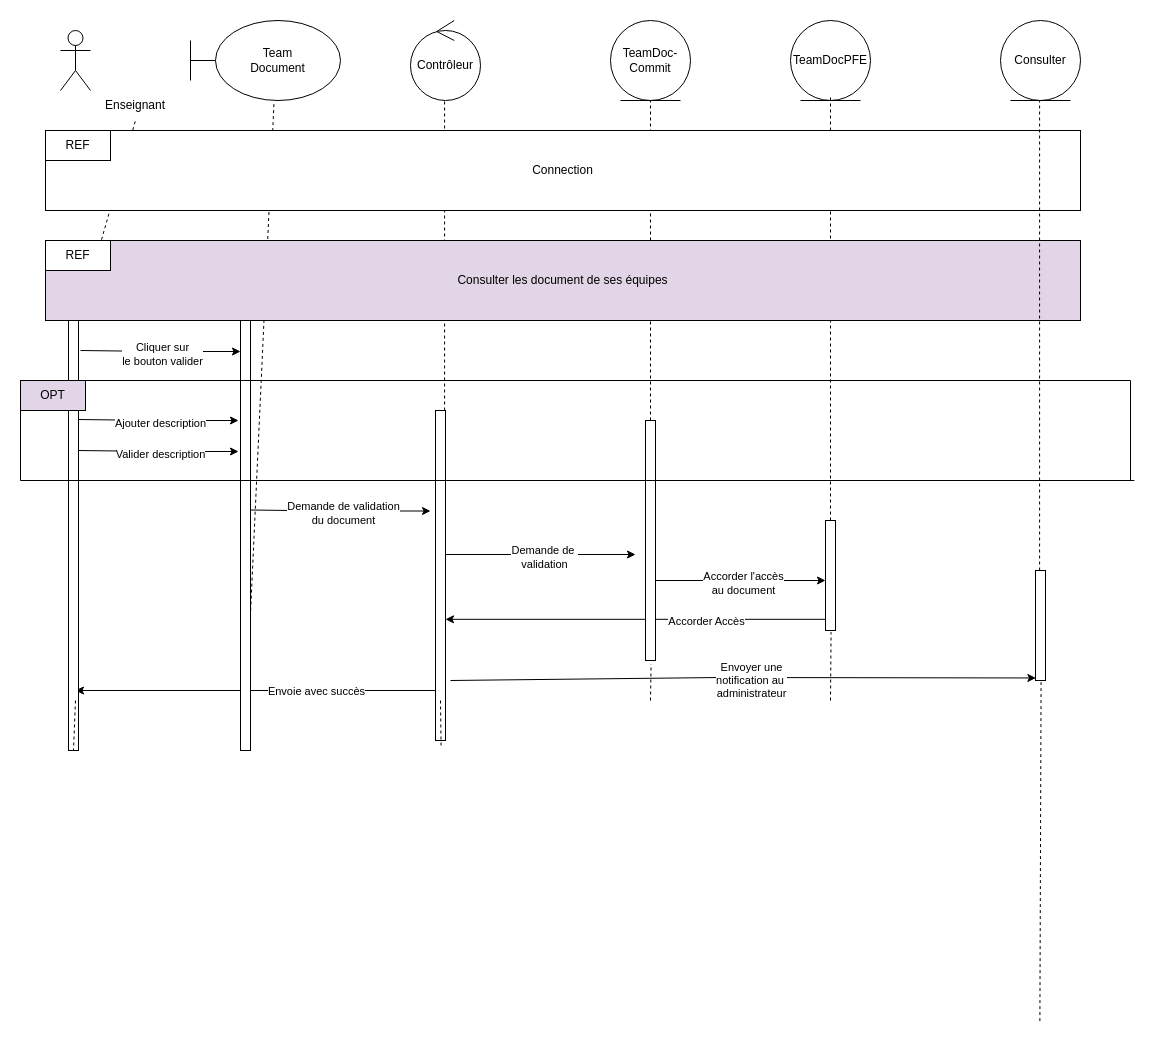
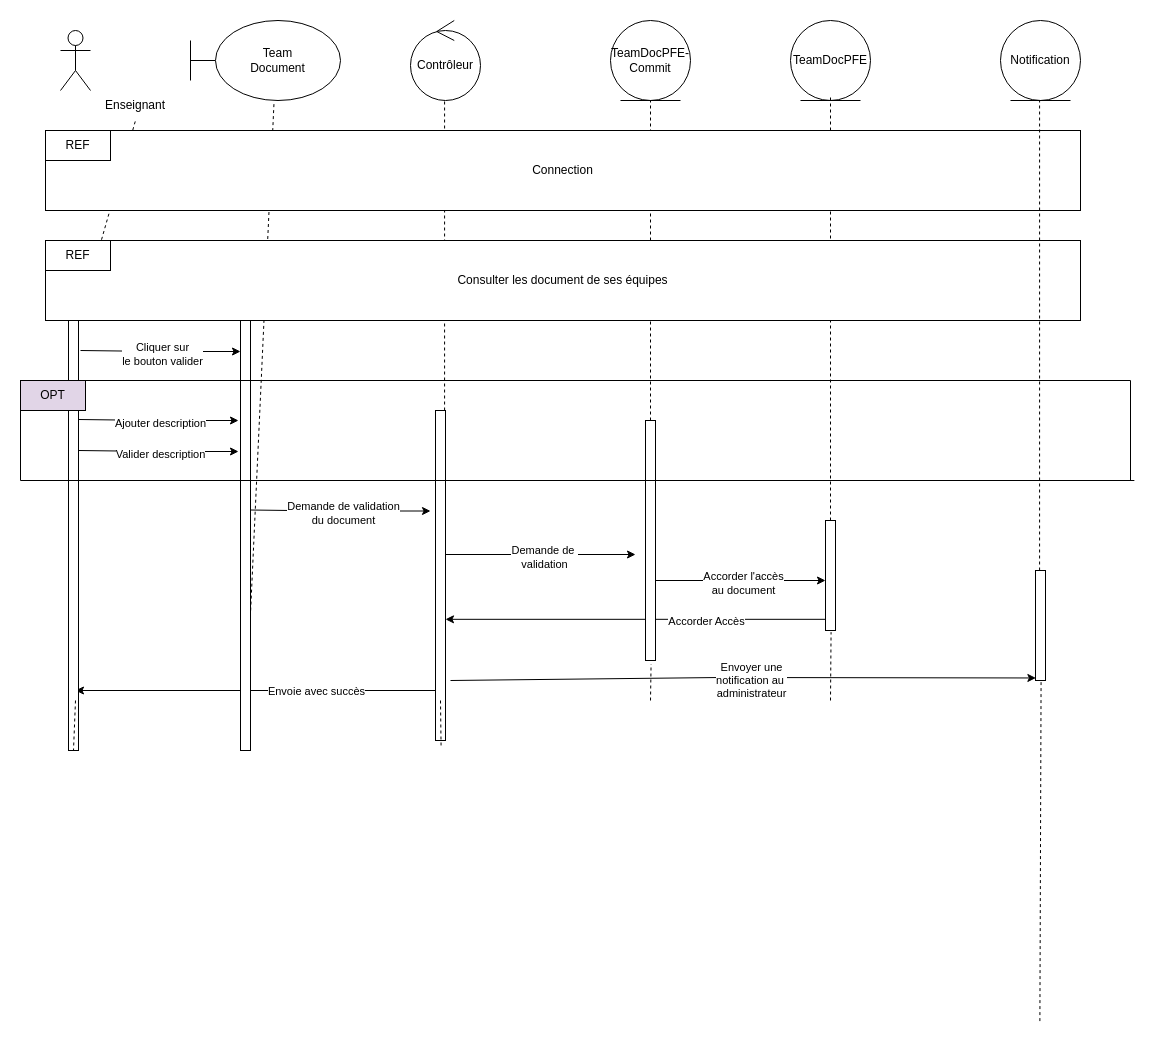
  <mxCell id="0" />
  <mxCell id="1" parent="0" />
  <mxCell id="2" value="" style="shape=umlActor;verticalLabelPosition=bottom;verticalAlign=top;html=1;" vertex="1" parent="1"><mxGeometry x="60" y="30" width="30" height="60" as="geometry" /></mxCell>
  <mxCell id="3" value="Team&lt;br&gt;Document" style="shape=umlBoundary;whiteSpace=wrap;html=1;" vertex="1" parent="1"><mxGeometry x="190" y="20" width="150" height="80" as="geometry" /></mxCell>
- <mxCell id="4" value="TeamDoc-Commit" style="ellipse;shape=umlEntity;whiteSpace=wrap;html=1;" vertex="1" parent="1"><mxGeometry x="610" y="20" width="80" height="80" as="geometry" /></mxCell>
+ <mxCell id="4" value="TeamDocPFE-Commit" style="ellipse;shape=umlEntity;whiteSpace=wrap;html=1;" vertex="1" parent="1"><mxGeometry x="610" y="20" width="80" height="80" as="geometry" /></mxCell>
  <mxCell id="5" value="Contrôleur" style="ellipse;shape=umlControl;whiteSpace=wrap;html=1;" vertex="1" parent="1"><mxGeometry x="410" y="20" width="70" height="80" as="geometry" /></mxCell>
  <mxCell id="6" value="" style="endArrow=none;dashed=1;html=1;rounded=0;entryX=0.5;entryY=1;entryDx=0;entryDy=0;startArrow=none;" edge="1" parent="1" source="33" target="10"><mxGeometry width="50" height="50" relative="1" as="geometry"><mxPoint x="75" y="700" as="sourcePoint" /><mxPoint x="420" y="210" as="targetPoint" /></mxGeometry></mxCell>
  <mxCell id="7" value="" style="endArrow=none;dashed=1;html=1;rounded=0;entryX=0.557;entryY=1.015;entryDx=0;entryDy=0;entryPerimeter=0;" edge="1" parent="1" target="3"><mxGeometry width="50" height="50" relative="1" as="geometry"><mxPoint x="246" y="700" as="sourcePoint" /><mxPoint x="420" y="240" as="targetPoint" /></mxGeometry></mxCell>
  <mxCell id="8" value="" style="endArrow=none;dashed=1;html=1;rounded=0;entryX=0.557;entryY=1.015;entryDx=0;entryDy=0;entryPerimeter=0;startArrow=none;" edge="1" parent="1" source="36"><mxGeometry width="50" height="50" relative="1" as="geometry"><mxPoint x="444" y="700" as="sourcePoint" /><mxPoint x="444.09" y="100" as="targetPoint" /></mxGeometry></mxCell>
  <mxCell id="9" value="" style="endArrow=none;dashed=1;html=1;rounded=0;entryX=0.557;entryY=1.015;entryDx=0;entryDy=0;entryPerimeter=0;startArrow=none;" edge="1" parent="1" source="38"><mxGeometry width="50" height="50" relative="1" as="geometry"><mxPoint x="650" y="700" as="sourcePoint" /><mxPoint x="650" y="100" as="targetPoint" /></mxGeometry></mxCell>
  <mxCell id="10" value="Enseignant" style="text;html=1;strokeColor=none;fillColor=none;align=center;verticalAlign=middle;whiteSpace=wrap;rounded=0;" vertex="1" parent="1"><mxGeometry x="105" y="90" width="60" height="30" as="geometry" /></mxCell>
  <mxCell id="11" value="TeamDocPFE" style="ellipse;shape=umlEntity;whiteSpace=wrap;html=1;" vertex="1" parent="1"><mxGeometry x="790" y="20" width="80" height="80" as="geometry" /></mxCell>
  <mxCell id="12" value="" style="endArrow=none;dashed=1;html=1;rounded=0;entryX=0.557;entryY=1.015;entryDx=0;entryDy=0;entryPerimeter=0;startArrow=none;" edge="1" parent="1" source="40"><mxGeometry width="50" height="50" relative="1" as="geometry"><mxPoint x="830" y="700" as="sourcePoint" /><mxPoint x="830" y="94" as="targetPoint" /></mxGeometry></mxCell>
  <mxCell id="13" value="Connection" style="rounded=0;whiteSpace=wrap;html=1;" vertex="1" parent="1"><mxGeometry x="45" y="130" width="1035" height="80" as="geometry" /></mxCell>
- <mxCell id="14" value="Consulter les document de ses équipes" style="rounded=0;whiteSpace=wrap;html=1;fillColor=#e1d5e7;" vertex="1" parent="1"><mxGeometry x="45" y="240" width="1035" height="80" as="geometry" /></mxCell>
+ <mxCell id="14" value="Consulter les document de ses équipes" style="rounded=0;whiteSpace=wrap;html=1;" vertex="1" parent="1"><mxGeometry x="45" y="240" width="1035" height="80" as="geometry" /></mxCell>
  <mxCell id="15" value="REF&lt;span style=&quot;color: rgba(0 , 0 , 0 , 0) ; font-family: monospace ; font-size: 0px&quot;&gt;%3CmxGraphModel%3E%3Croot%3E%3CmxCell%20id%3D%220%22%2F%3E%3CmxCell%20id%3D%221%22%20parent%3D%220%22%2F%3E%3CmxCell%20id%3D%222%22%20value%3D%22%22%20style%3D%22rounded%3D0%3BwhiteSpace%3Dwrap%3Bhtml%3D1%3B%22%20vertex%3D%221%22%20parent%3D%221%22%3E%3CmxGeometry%20x%3D%2265%22%20y%3D%22160%22%20width%3D%22235%22%20height%3D%2280%22%20as%3D%22geometry%22%2F%3E%3C%2FmxCell%3E%3C%2Froot%3E%3C%2FmxGraphModel%3E&lt;/span&gt;" style="rounded=0;whiteSpace=wrap;html=1;" vertex="1" parent="1"><mxGeometry x="45" y="130" width="65" height="30" as="geometry" /></mxCell>
  <mxCell id="16" value="REF&lt;span style=&quot;color: rgba(0 , 0 , 0 , 0) ; font-family: monospace ; font-size: 0px&quot;&gt;%3CmxGraphModel%3E%3Croot%3E%3CmxCell%20id%3D%220%22%2F%3E%3CmxCell%20id%3D%221%22%20parent%3D%220%22%2F%3E%3CmxCell%20id%3D%222%22%20value%3D%22%22%20style%3D%22rounded%3D0%3BwhiteSpace%3Dwrap%3Bhtml%3D1%3B%22%20vertex%3D%221%22%20parent%3D%221%22%3E%3CmxGeometry%20x%3D%2265%22%20y%3D%22160%22%20width%3D%22235%22%20height%3D%2280%22%20as%3D%22geometry%22%2F%3E%3C%2FmxCell%3E%3C%2Froot%3E%3C%2FmxGraphModel%3E&lt;/span&gt;" style="rounded=0;whiteSpace=wrap;html=1;" vertex="1" parent="1"><mxGeometry x="45" y="240" width="65" height="30" as="geometry" /></mxCell>
  <mxCell id="17" value="" style="endArrow=classic;html=1;rounded=0;" edge="1" parent="1"><mxGeometry relative="1" as="geometry"><mxPoint x="80" y="350" as="sourcePoint" /><mxPoint x="240" y="351" as="targetPoint" /><Array as="points"><mxPoint x="160" y="351" /></Array></mxGeometry></mxCell>
  <mxCell id="18" value="Cliquer sur&lt;br&gt;le bouton valider" style="edgeLabel;html=1;align=center;verticalAlign=middle;resizable=0;points=[];" vertex="1" connectable="0" parent="17"><mxGeometry x="0.028" y="-2" relative="1" as="geometry"><mxPoint as="offset" /></mxGeometry></mxCell>
  <mxCell id="19" value="" style="endArrow=classic;html=1;rounded=0;" edge="1" parent="1"><mxGeometry relative="1" as="geometry"><mxPoint x="250" y="509.5" as="sourcePoint" /><mxPoint x="430" y="510.5" as="targetPoint" /><Array as="points"><mxPoint x="330" y="510.5" /></Array></mxGeometry></mxCell>
  <mxCell id="20" value="Demande de validation&lt;br&gt;du document" style="edgeLabel;html=1;align=center;verticalAlign=middle;resizable=0;points=[];" vertex="1" connectable="0" parent="19"><mxGeometry x="0.028" y="-2" relative="1" as="geometry"><mxPoint as="offset" /></mxGeometry></mxCell>
  <mxCell id="21" value="" style="endArrow=classic;html=1;rounded=0;" edge="1" parent="1"><mxGeometry relative="1" as="geometry"><mxPoint x="445" y="554" as="sourcePoint" /><mxPoint x="635" y="554" as="targetPoint" /><Array as="points"><mxPoint x="515" y="554" /></Array></mxGeometry></mxCell>
  <mxCell id="22" value="Demande de&amp;nbsp;&lt;br&gt;validation" style="edgeLabel;html=1;align=center;verticalAlign=middle;resizable=0;points=[];" vertex="1" connectable="0" parent="21"><mxGeometry x="0.028" y="-2" relative="1" as="geometry"><mxPoint as="offset" /></mxGeometry></mxCell>
  <mxCell id="23" value="" style="endArrow=classic;html=1;rounded=0;" edge="1" parent="1"><mxGeometry relative="1" as="geometry"><mxPoint x="655" y="580" as="sourcePoint" /><mxPoint x="825" y="580" as="targetPoint" /><Array as="points"><mxPoint x="725" y="580" /></Array></mxGeometry></mxCell>
  <mxCell id="24" value="Accorder l'accès&lt;br&gt;au document" style="edgeLabel;html=1;align=center;verticalAlign=middle;resizable=0;points=[];" vertex="1" connectable="0" parent="23"><mxGeometry x="0.028" y="-2" relative="1" as="geometry"><mxPoint as="offset" /></mxGeometry></mxCell>
  <mxCell id="25" value="" style="endArrow=classic;html=1;rounded=0;entryX=0.039;entryY=0.977;entryDx=0;entryDy=0;entryPerimeter=0;" edge="1" parent="1" target="42"><mxGeometry relative="1" as="geometry"><mxPoint x="450" y="680" as="sourcePoint" /><mxPoint x="1040" y="620" as="targetPoint" /><Array as="points"><mxPoint x="720" y="677" /></Array></mxGeometry></mxCell>
  <mxCell id="26" value="Envoyer une&lt;br&gt;notification au&amp;nbsp;&lt;br&gt;administrateur" style="edgeLabel;html=1;align=center;verticalAlign=middle;resizable=0;points=[];" vertex="1" connectable="0" parent="25"><mxGeometry x="0.028" y="-2" relative="1" as="geometry"><mxPoint as="offset" /></mxGeometry></mxCell>
- <mxCell id="27" value="Consulter" style="ellipse;shape=umlEntity;whiteSpace=wrap;html=1;" vertex="1" parent="1"><mxGeometry x="1000" y="20" width="80" height="80" as="geometry" /></mxCell>
+ <mxCell id="27" value="Notification" style="ellipse;shape=umlEntity;whiteSpace=wrap;html=1;" vertex="1" parent="1"><mxGeometry x="1000" y="20" width="80" height="80" as="geometry" /></mxCell>
  <mxCell id="28" value="" style="endArrow=none;dashed=1;html=1;rounded=0;entryX=0.557;entryY=1.015;entryDx=0;entryDy=0;entryPerimeter=0;startArrow=none;" edge="1" parent="1" source="42"><mxGeometry width="50" height="50" relative="1" as="geometry"><mxPoint x="1039.39" y="1020.578" as="sourcePoint" /><mxPoint x="1039.09" y="100" as="targetPoint" /></mxGeometry></mxCell>
  <mxCell id="29" value="" style="endArrow=classic;html=1;rounded=0;" edge="1" parent="1"><mxGeometry relative="1" as="geometry"><mxPoint x="835" y="618.82" as="sourcePoint" /><mxPoint x="445" y="618.82" as="targetPoint" /><Array as="points" /></mxGeometry></mxCell>
  <mxCell id="30" value="Accorder Accès" style="edgeLabel;resizable=0;html=1;align=center;verticalAlign=middle;" connectable="0" vertex="1" parent="29"><mxGeometry relative="1" as="geometry"><mxPoint x="65" y="2" as="offset" /></mxGeometry></mxCell>
  <mxCell id="31" value="" style="endArrow=classic;html=1;rounded=0;" edge="1" parent="1"><mxGeometry relative="1" as="geometry"><mxPoint x="435" y="690" as="sourcePoint" /><mxPoint x="75" y="690" as="targetPoint" /><Array as="points" /></mxGeometry></mxCell>
  <mxCell id="32" value="Envoie avec succès" style="edgeLabel;resizable=0;html=1;align=center;verticalAlign=middle;" connectable="0" vertex="1" parent="31"><mxGeometry relative="1" as="geometry"><mxPoint x="60" as="offset" /></mxGeometry></mxCell>
  <mxCell id="33" value="" style="html=1;points=[];perimeter=orthogonalPerimeter;" vertex="1" parent="1"><mxGeometry x="68" y="320" width="10" height="430" as="geometry" /></mxCell>
  <mxCell id="34" value="" style="endArrow=none;dashed=1;html=1;rounded=0;entryX=0.5;entryY=1;entryDx=0;entryDy=0;" edge="1" parent="1" target="33"><mxGeometry width="50" height="50" relative="1" as="geometry"><mxPoint x="75" y="700" as="sourcePoint" /><mxPoint x="75" y="120" as="targetPoint" /></mxGeometry></mxCell>
  <mxCell id="35" value="" style="html=1;points=[];perimeter=orthogonalPerimeter;" vertex="1" parent="1"><mxGeometry x="240" y="320" width="10" height="430" as="geometry" /></mxCell>
  <mxCell id="36" value="" style="html=1;points=[];perimeter=orthogonalPerimeter;" vertex="1" parent="1"><mxGeometry x="435" y="410" width="10" height="330" as="geometry" /></mxCell>
  <mxCell id="37" value="" style="endArrow=none;dashed=1;html=1;rounded=0;entryX=0.557;entryY=1.015;entryDx=0;entryDy=0;entryPerimeter=0;" edge="1" parent="1" target="36"><mxGeometry width="50" height="50" relative="1" as="geometry"><mxPoint x="440" y="700" as="sourcePoint" /><mxPoint x="444.09" y="100" as="targetPoint" /></mxGeometry></mxCell>
  <mxCell id="38" value="" style="html=1;points=[];perimeter=orthogonalPerimeter;" vertex="1" parent="1"><mxGeometry x="645" y="420" width="10" height="240" as="geometry" /></mxCell>
  <mxCell id="39" value="" style="endArrow=none;dashed=1;html=1;rounded=0;entryX=0.557;entryY=1.015;entryDx=0;entryDy=0;entryPerimeter=0;" edge="1" parent="1" target="38"><mxGeometry width="50" height="50" relative="1" as="geometry"><mxPoint x="650" y="700" as="sourcePoint" /><mxPoint x="650" y="100" as="targetPoint" /></mxGeometry></mxCell>
  <mxCell id="40" value="" style="html=1;points=[];perimeter=orthogonalPerimeter;" vertex="1" parent="1"><mxGeometry x="825" y="520" width="10" height="110" as="geometry" /></mxCell>
  <mxCell id="41" value="" style="endArrow=none;dashed=1;html=1;rounded=0;entryX=0.557;entryY=1.015;entryDx=0;entryDy=0;entryPerimeter=0;" edge="1" parent="1" target="40"><mxGeometry width="50" height="50" relative="1" as="geometry"><mxPoint x="830" y="700" as="sourcePoint" /><mxPoint x="830" y="94" as="targetPoint" /></mxGeometry></mxCell>
  <mxCell id="42" value="" style="html=1;points=[];perimeter=orthogonalPerimeter;" vertex="1" parent="1"><mxGeometry x="1035" y="570" width="10" height="110" as="geometry" /></mxCell>
  <mxCell id="43" value="" style="endArrow=none;dashed=1;html=1;rounded=0;entryX=0.557;entryY=1.015;entryDx=0;entryDy=0;entryPerimeter=0;" edge="1" parent="1" target="42"><mxGeometry width="50" height="50" relative="1" as="geometry"><mxPoint x="1039.39" y="1020.578" as="sourcePoint" /><mxPoint x="1039.09" y="100" as="targetPoint" /></mxGeometry></mxCell>
  <mxCell id="44" value="" style="endArrow=classic;html=1;rounded=0;" edge="1" parent="1"><mxGeometry relative="1" as="geometry"><mxPoint x="78" y="419" as="sourcePoint" /><mxPoint x="238" y="420" as="targetPoint" /><Array as="points"><mxPoint x="158" y="420" /></Array></mxGeometry></mxCell>
  <mxCell id="45" value="Ajouter description" style="edgeLabel;html=1;align=center;verticalAlign=middle;resizable=0;points=[];" vertex="1" connectable="0" parent="44"><mxGeometry x="0.028" y="-2" relative="1" as="geometry"><mxPoint as="offset" /></mxGeometry></mxCell>
  <mxCell id="46" value="" style="endArrow=none;html=1;rounded=0;" edge="1" parent="1"><mxGeometry width="50" height="50" relative="1" as="geometry"><mxPoint x="20" y="380" as="sourcePoint" /><mxPoint x="1130" y="380" as="targetPoint" /></mxGeometry></mxCell>
  <mxCell id="47" value="" style="endArrow=none;html=1;rounded=0;" edge="1" parent="1"><mxGeometry width="50" height="50" relative="1" as="geometry"><mxPoint x="20" y="480" as="sourcePoint" /><mxPoint x="20" y="380" as="targetPoint" /></mxGeometry></mxCell>
  <mxCell id="48" value="" style="endArrow=none;html=1;rounded=0;" edge="1" parent="1"><mxGeometry width="50" height="50" relative="1" as="geometry"><mxPoint x="20" y="480" as="sourcePoint" /><mxPoint x="1133.865" y="480" as="targetPoint" /></mxGeometry></mxCell>
  <mxCell id="49" value="" style="endArrow=none;html=1;rounded=0;" edge="1" parent="1"><mxGeometry width="50" height="50" relative="1" as="geometry"><mxPoint x="1130" y="480" as="sourcePoint" /><mxPoint x="1130" y="380" as="targetPoint" /></mxGeometry></mxCell>
  <mxCell id="50" value="OPT" style="rounded=0;whiteSpace=wrap;html=1;fillColor=#e1d5e7;" vertex="1" parent="1"><mxGeometry x="20" y="380" width="65" height="30" as="geometry" /></mxCell>
  <mxCell id="51" value="" style="endArrow=classic;html=1;rounded=0;" edge="1" parent="1"><mxGeometry relative="1" as="geometry"><mxPoint x="78" y="450" as="sourcePoint" /><mxPoint x="238" y="451" as="targetPoint" /><Array as="points"><mxPoint x="158" y="451" /></Array></mxGeometry></mxCell>
  <mxCell id="52" value="Valider description" style="edgeLabel;html=1;align=center;verticalAlign=middle;resizable=0;points=[];" vertex="1" connectable="0" parent="51"><mxGeometry x="0.028" y="-2" relative="1" as="geometry"><mxPoint as="offset" /></mxGeometry></mxCell>
